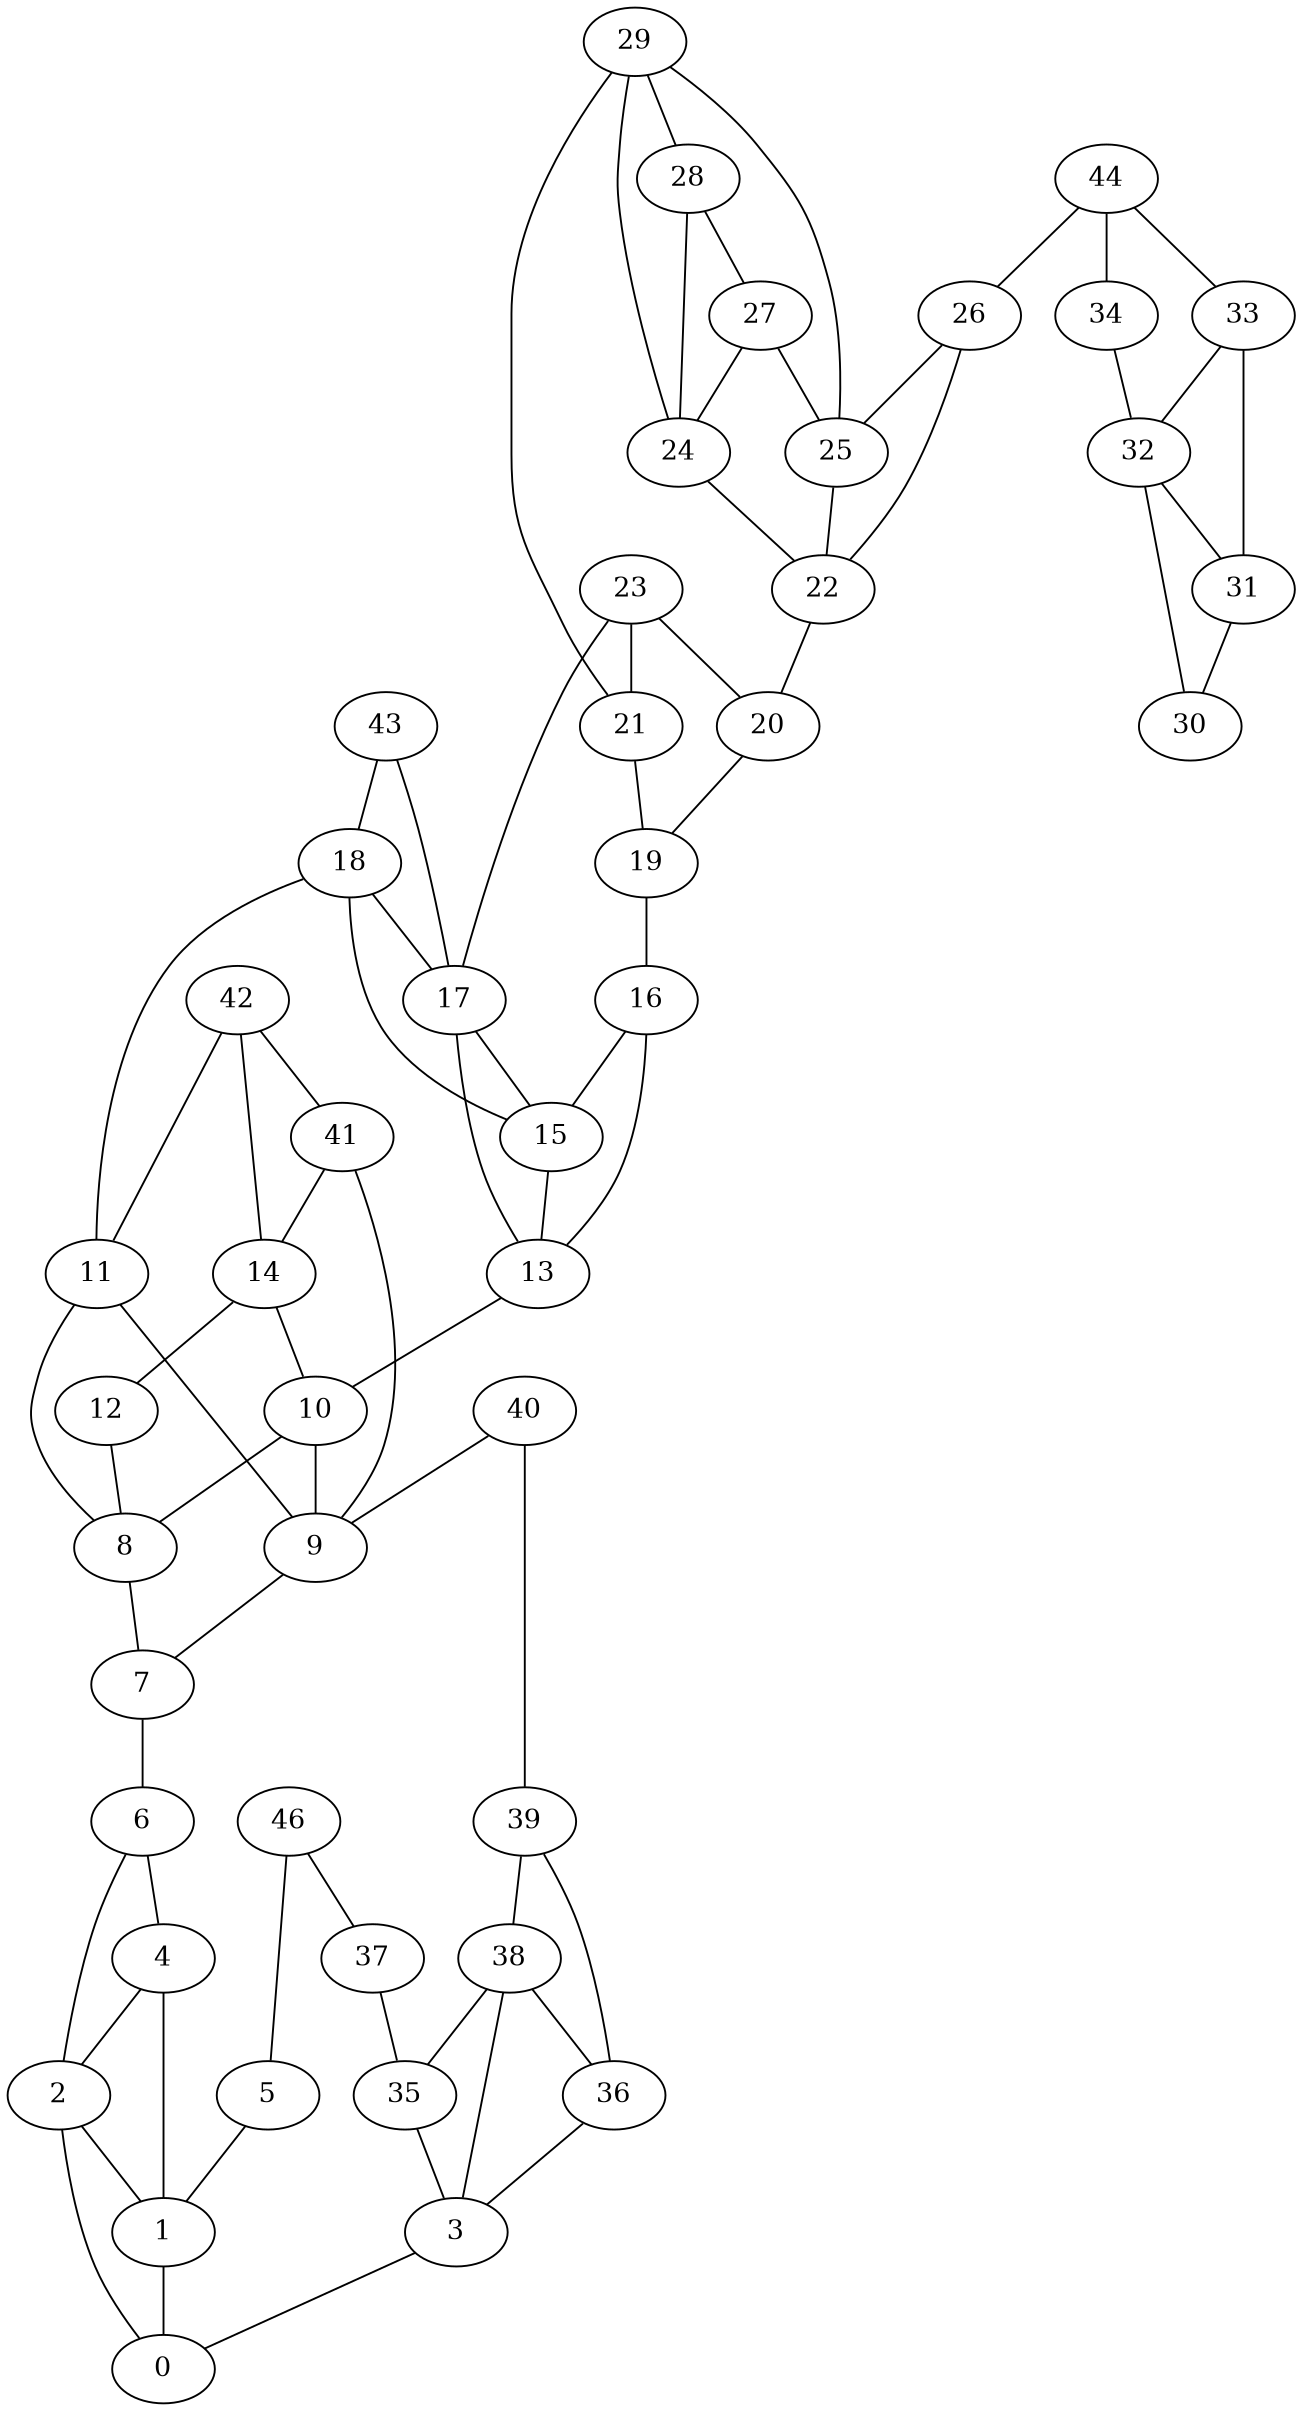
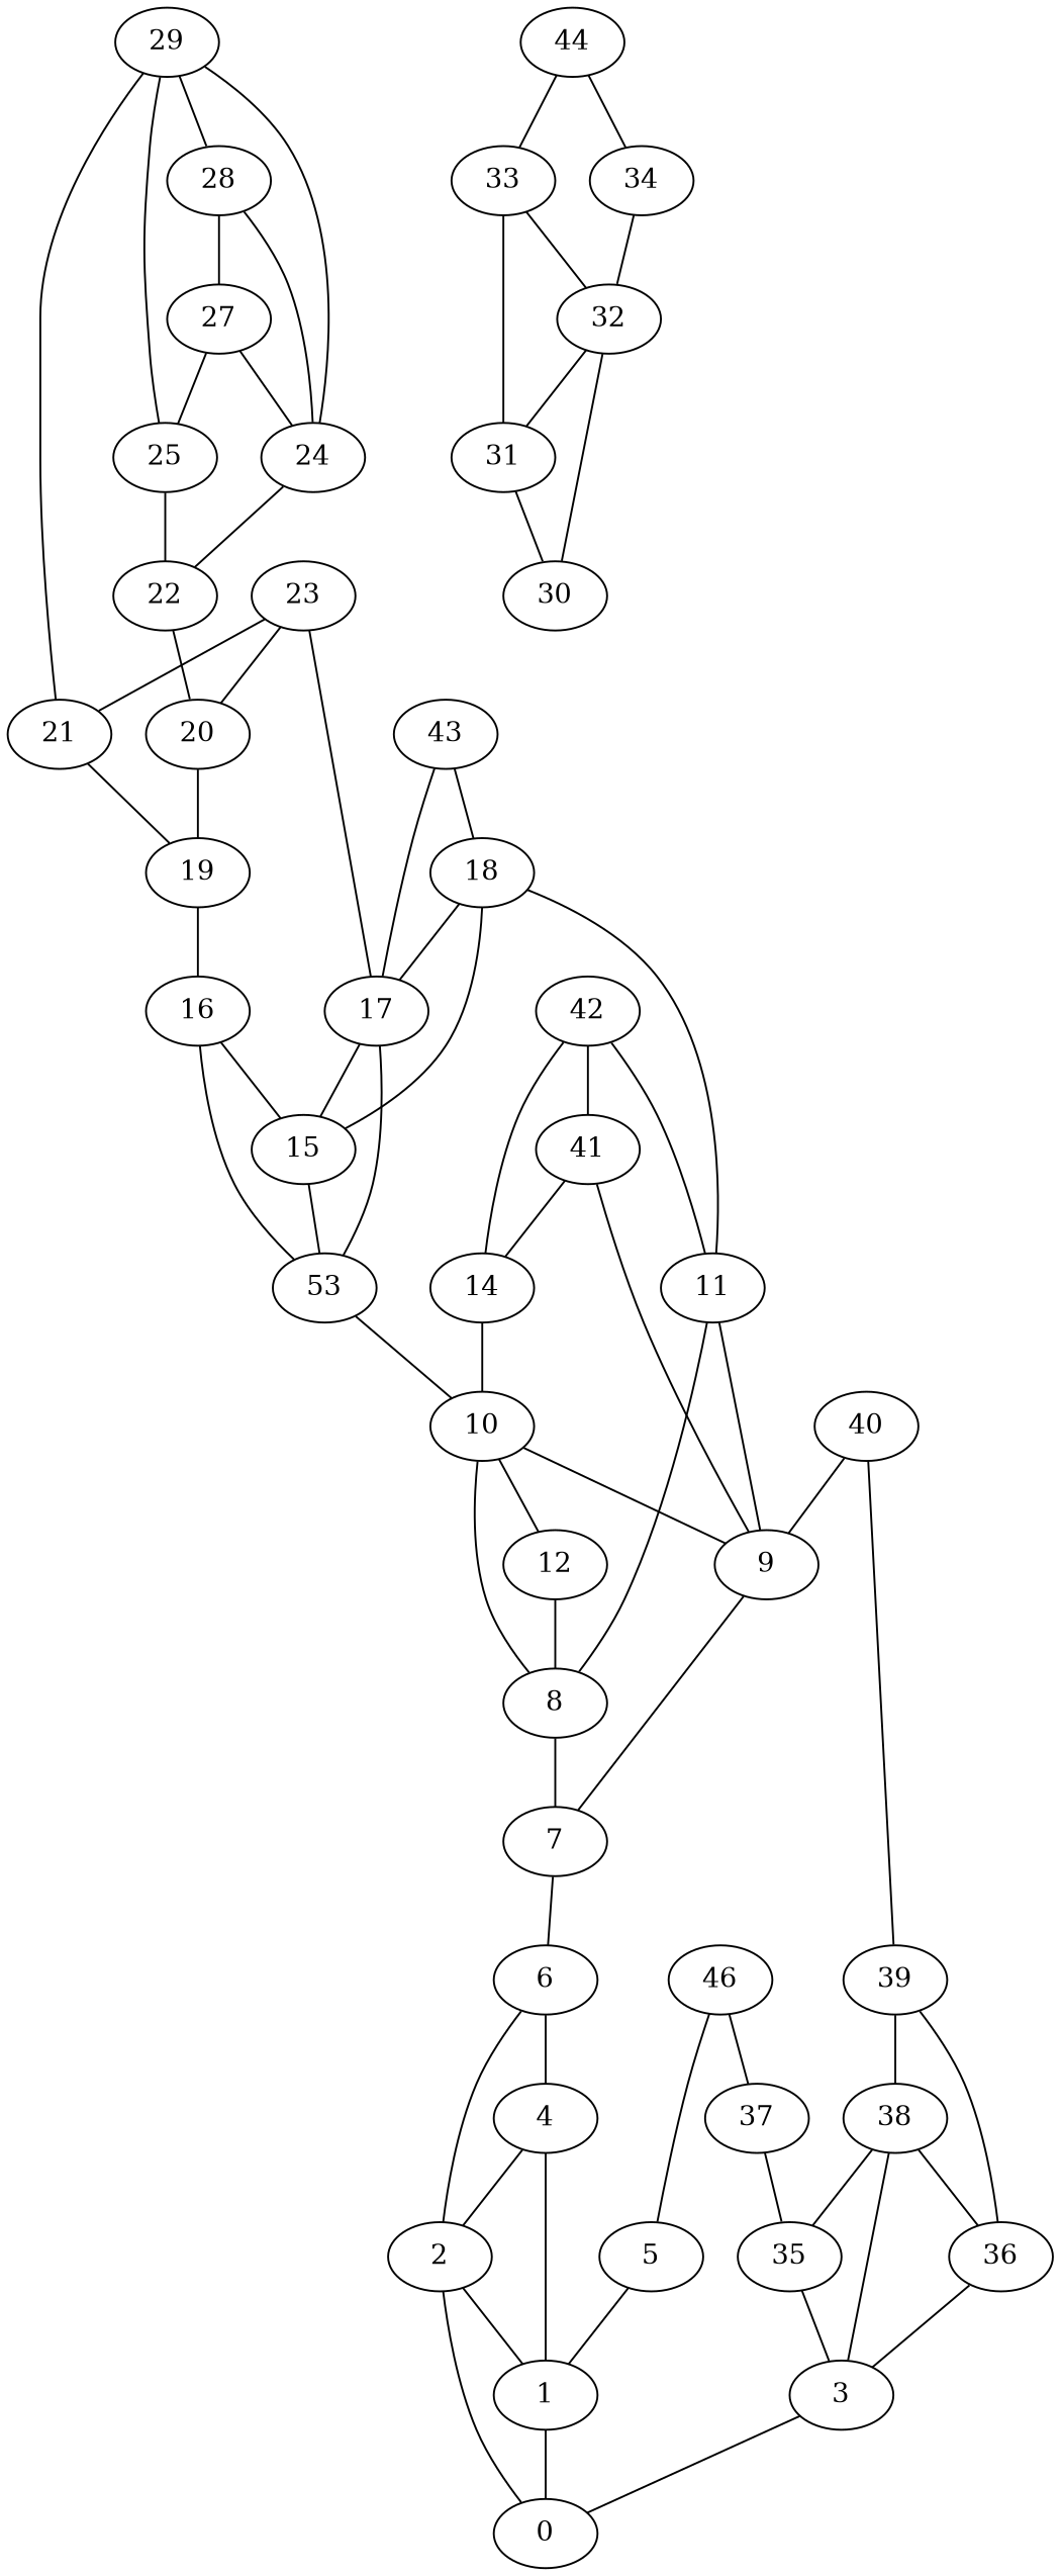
  graph {
    1
    0
    2
    3
    4
    5
    6
    7
    8
    9
    10
    11
    12
-   13
+   13 [label=53]
    14
    15
    16
    17
    18
    19
    20
    21
    22
    23
    24
    25
-   26
    27
    28
    29
    31
    30
    32
    33
    34
    35
    36
    37
    38
    39
    40
    41
    42
    43
    44
    46
    1 -- 0
    2 -- 1
    2 -- 0
    3 -- 0
    4 -- 1
    4 -- 2
    5 -- 1
    6 -- 2
    6 -- 4
    7 -- 6
    8 -- 7
    9 -- 7
    10 -- 8
    10 -- 9
    11 -- 8
    11 -- 9
    12 -- 8
    13 -- 10
    14 -- 10
-   14 -- 12
+   10 -- 12
    15 -- 13
    16 -- 13
    16 -- 15
    17 -- 13
    17 -- 15
    18 -- 11
    18 -- 15
    18 -- 17
    19 -- 16
    20 -- 19
    21 -- 19
    22 -- 20
    23 -- 17
    23 -- 20
    23 -- 21
    24 -- 22
    25 -- 22
-   26 -- 22
-   26 -- 25
    27 -- 24
    27 -- 25
    28 -- 24
    28 -- 27
    29 -- 21
    29 -- 24
    29 -- 25
    29 -- 28
    31 -- 30
    32 -- 31
    32 -- 30
    33 -- 31
    33 -- 32
    34 -- 32
    35 -- 3
    36 -- 3
    37 -- 35
    38 -- 3
    38 -- 35
    38 -- 36
    39 -- 36
    39 -- 38
    40 -- 9
    40 -- 39
    41 -- 9
    41 -- 14
    42 -- 11
    42 -- 14
    42 -- 41
    43 -- 17
    43 -- 18
-   44 -- 26
    44 -- 33
    44 -- 34
    46 -- 5
    46 -- 37
  }
